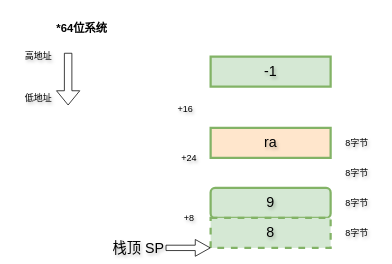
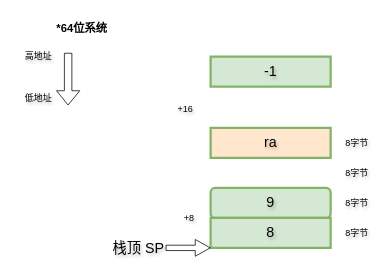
  <mxCell id="0" />
  <mxCell id="1" parent="0" />
  <mxCell id="2" value="ra" style="rounded=0;whiteSpace=wrap;html=1;fontSize=19;labelBackgroundColor=none;textShadow=1;labelBorderColor=none;fillColor=#ffe6cc;strokeColor=#82b366;strokeWidth=3;" parent="1" vertex="1"><mxGeometry x="280" y="170" width="160" height="40" as="geometry" /></mxCell>
  <mxCell id="3" value="-1" style="rounded=0;whiteSpace=wrap;html=1;fontSize=19;labelBackgroundColor=none;textShadow=1;labelBorderColor=none;fillColor=#d5e8d4;strokeColor=#82b366;strokeWidth=3;" parent="1" vertex="1"><mxGeometry x="280" y="75" width="160" height="40" as="geometry" /></mxCell>
  <mxCell id="4" value="9" style="whiteSpace=wrap;html=1;fontSize=19;labelBackgroundColor=none;textShadow=1;labelBorderColor=none;fillColor=#d5e8d4;strokeColor=#82b366;strokeWidth=3;rounded=1;" parent="1" vertex="1"><mxGeometry x="280" y="250" width="160" height="40" as="geometry" /></mxCell>
- <mxCell id="5" value="8" style="rounded=0;whiteSpace=wrap;html=1;fontSize=19;labelBackgroundColor=none;textShadow=1;labelBorderColor=none;fillColor=#d5e8d4;strokeColor=#82b366;strokeWidth=3;dashed=1;" parent="1" vertex="1"><mxGeometry x="280" y="290" width="160" height="40" as="geometry" /></mxCell>
+ <mxCell id="5" value="8" style="rounded=0;whiteSpace=wrap;html=1;fontSize=19;labelBackgroundColor=none;textShadow=1;labelBorderColor=none;fillColor=#d5e8d4;strokeColor=#82b366;strokeWidth=3;" parent="1" vertex="1"><mxGeometry x="280" y="290" width="160" height="40" as="geometry" /></mxCell>
  <mxCell id="6" value="" style="shape=flexArrow;endArrow=classic;html=1;rounded=0;entryX=0;entryY=1;entryDx=0;entryDy=0;endWidth=14.218;endSize=6.319;width=7.143;fontSize=19;labelBackgroundColor=none;textShadow=1;labelBorderColor=none;" parent="1" target="5" edge="1"><mxGeometry width="50" height="50" relative="1" as="geometry"><mxPoint x="220" y="330" as="sourcePoint" /><mxPoint x="170" y="280" as="targetPoint" /></mxGeometry></mxCell>
  <mxCell id="7" value="&amp;nbsp;栈顶 SP" style="edgeLabel;html=1;align=center;verticalAlign=middle;resizable=0;points=[];fontSize=19;labelBackgroundColor=none;textShadow=1;labelBorderColor=none;" parent="6" vertex="1" connectable="0"><mxGeometry x="-0.839" y="-1" relative="1" as="geometry"><mxPoint x="-45" y="-1" as="offset" /></mxGeometry></mxCell>
  <mxCell id="8" value="8字节" style="text;html=1;align=center;verticalAlign=middle;resizable=0;points=[];autosize=1;strokeColor=none;fillColor=none;labelBackgroundColor=none;textShadow=1;labelBorderColor=none;" parent="1" vertex="1"><mxGeometry x="450" y="295" width="50" height="30" as="geometry" /></mxCell>
  <mxCell id="9" value="8字节" style="text;html=1;align=center;verticalAlign=middle;resizable=0;points=[];autosize=1;strokeColor=none;fillColor=none;labelBackgroundColor=none;textShadow=1;labelBorderColor=none;" parent="1" vertex="1"><mxGeometry x="450" y="255" width="50" height="30" as="geometry" /></mxCell>
  <mxCell id="10" value="8字节" style="text;html=1;align=center;verticalAlign=middle;resizable=0;points=[];autosize=1;strokeColor=none;fillColor=none;labelBackgroundColor=none;textShadow=1;labelBorderColor=none;" parent="1" vertex="1"><mxGeometry x="450" y="215" width="50" height="30" as="geometry" /></mxCell>
  <mxCell id="11" value="8字节" style="text;html=1;align=center;verticalAlign=middle;resizable=0;points=[];autosize=1;strokeColor=none;fillColor=none;labelBackgroundColor=none;textShadow=1;labelBorderColor=none;" parent="1" vertex="1"><mxGeometry x="450" y="175" width="50" height="30" as="geometry" /></mxCell>
  <mxCell id="12" value="" style="shape=flexArrow;endArrow=classic;html=1;rounded=0;labelBackgroundColor=none;textShadow=1;labelBorderColor=none;" parent="1" edge="1"><mxGeometry width="50" height="50" relative="1" as="geometry"><mxPoint x="90" y="70" as="sourcePoint" /><mxPoint x="90" y="140" as="targetPoint" /></mxGeometry></mxCell>
  <mxCell id="13" value="高地址" style="text;html=1;align=center;verticalAlign=middle;resizable=0;points=[];autosize=1;strokeColor=none;fillColor=none;labelBackgroundColor=none;textShadow=1;labelBorderColor=none;" parent="1" vertex="1"><mxGeometry x="20" y="60" width="60" height="30" as="geometry" /></mxCell>
  <mxCell id="14" value="低地址" style="text;html=1;align=center;verticalAlign=middle;resizable=0;points=[];autosize=1;strokeColor=none;fillColor=none;labelBackgroundColor=none;textShadow=1;labelBorderColor=none;" parent="1" vertex="1"><mxGeometry x="20" y="115" width="60" height="30" as="geometry" /></mxCell>
  <mxCell id="15" value="+16" style="text;html=1;align=center;verticalAlign=middle;resizable=0;points=[];autosize=1;strokeColor=none;fillColor=none;labelBackgroundColor=none;textShadow=1;labelBorderColor=none;" parent="1" vertex="1"><mxGeometry x="226" y="131" width="40" height="28" as="geometry" /></mxCell>
- <mxCell id="16" value="+24" style="text;html=1;align=center;verticalAlign=middle;resizable=0;points=[];autosize=1;strokeColor=none;fillColor=none;labelBackgroundColor=none;textShadow=1;labelBorderColor=none;" parent="1" vertex="1"><mxGeometry x="231" y="196" width="40" height="28" as="geometry" /></mxCell>
  <mxCell id="17" value="+8" style="text;html=1;align=center;verticalAlign=middle;resizable=0;points=[];autosize=1;strokeColor=none;fillColor=none;labelBackgroundColor=none;textShadow=1;labelBorderColor=none;" parent="1" vertex="1"><mxGeometry x="234" y="276" width="34" height="28" as="geometry" /></mxCell>
  <mxCell id="18" value="*64位系统" style="text;html=1;align=center;verticalAlign=middle;resizable=0;points=[];autosize=1;strokeColor=none;fillColor=none;fontStyle=1;fontSize=15;" parent="1" vertex="1"><mxGeometry x="64" y="20" width="88" height="32" as="geometry" /></mxCell>
